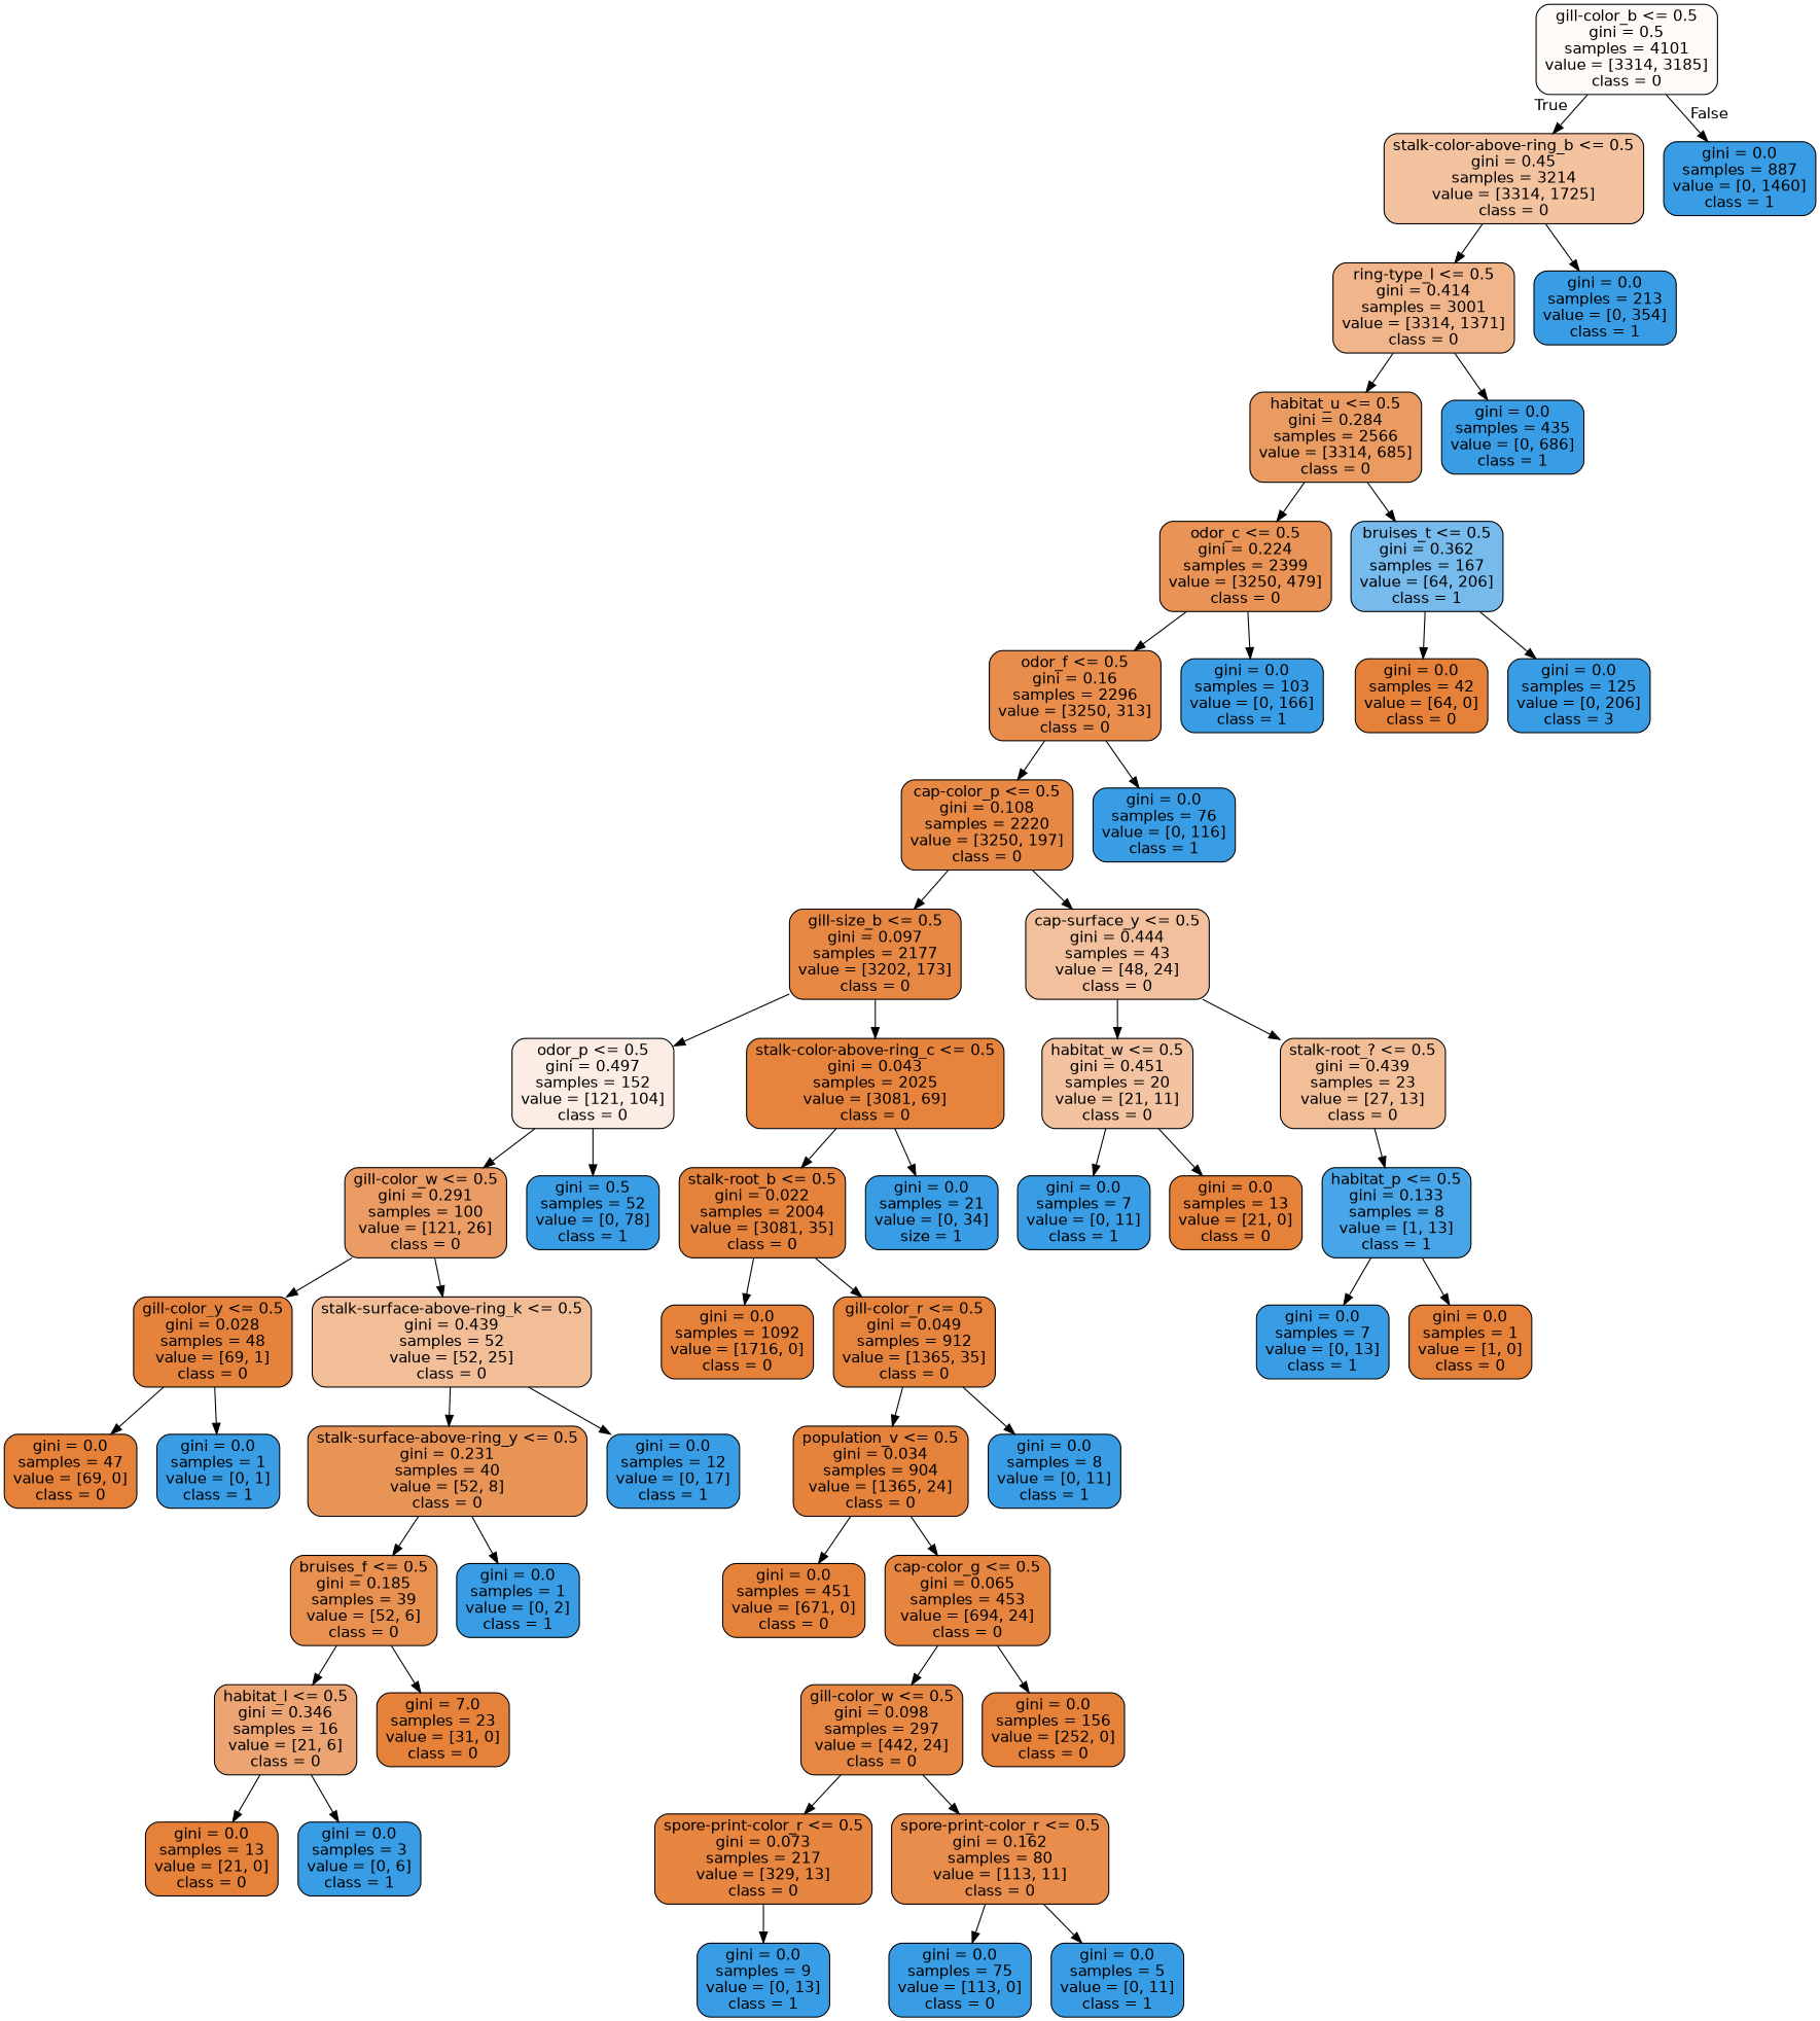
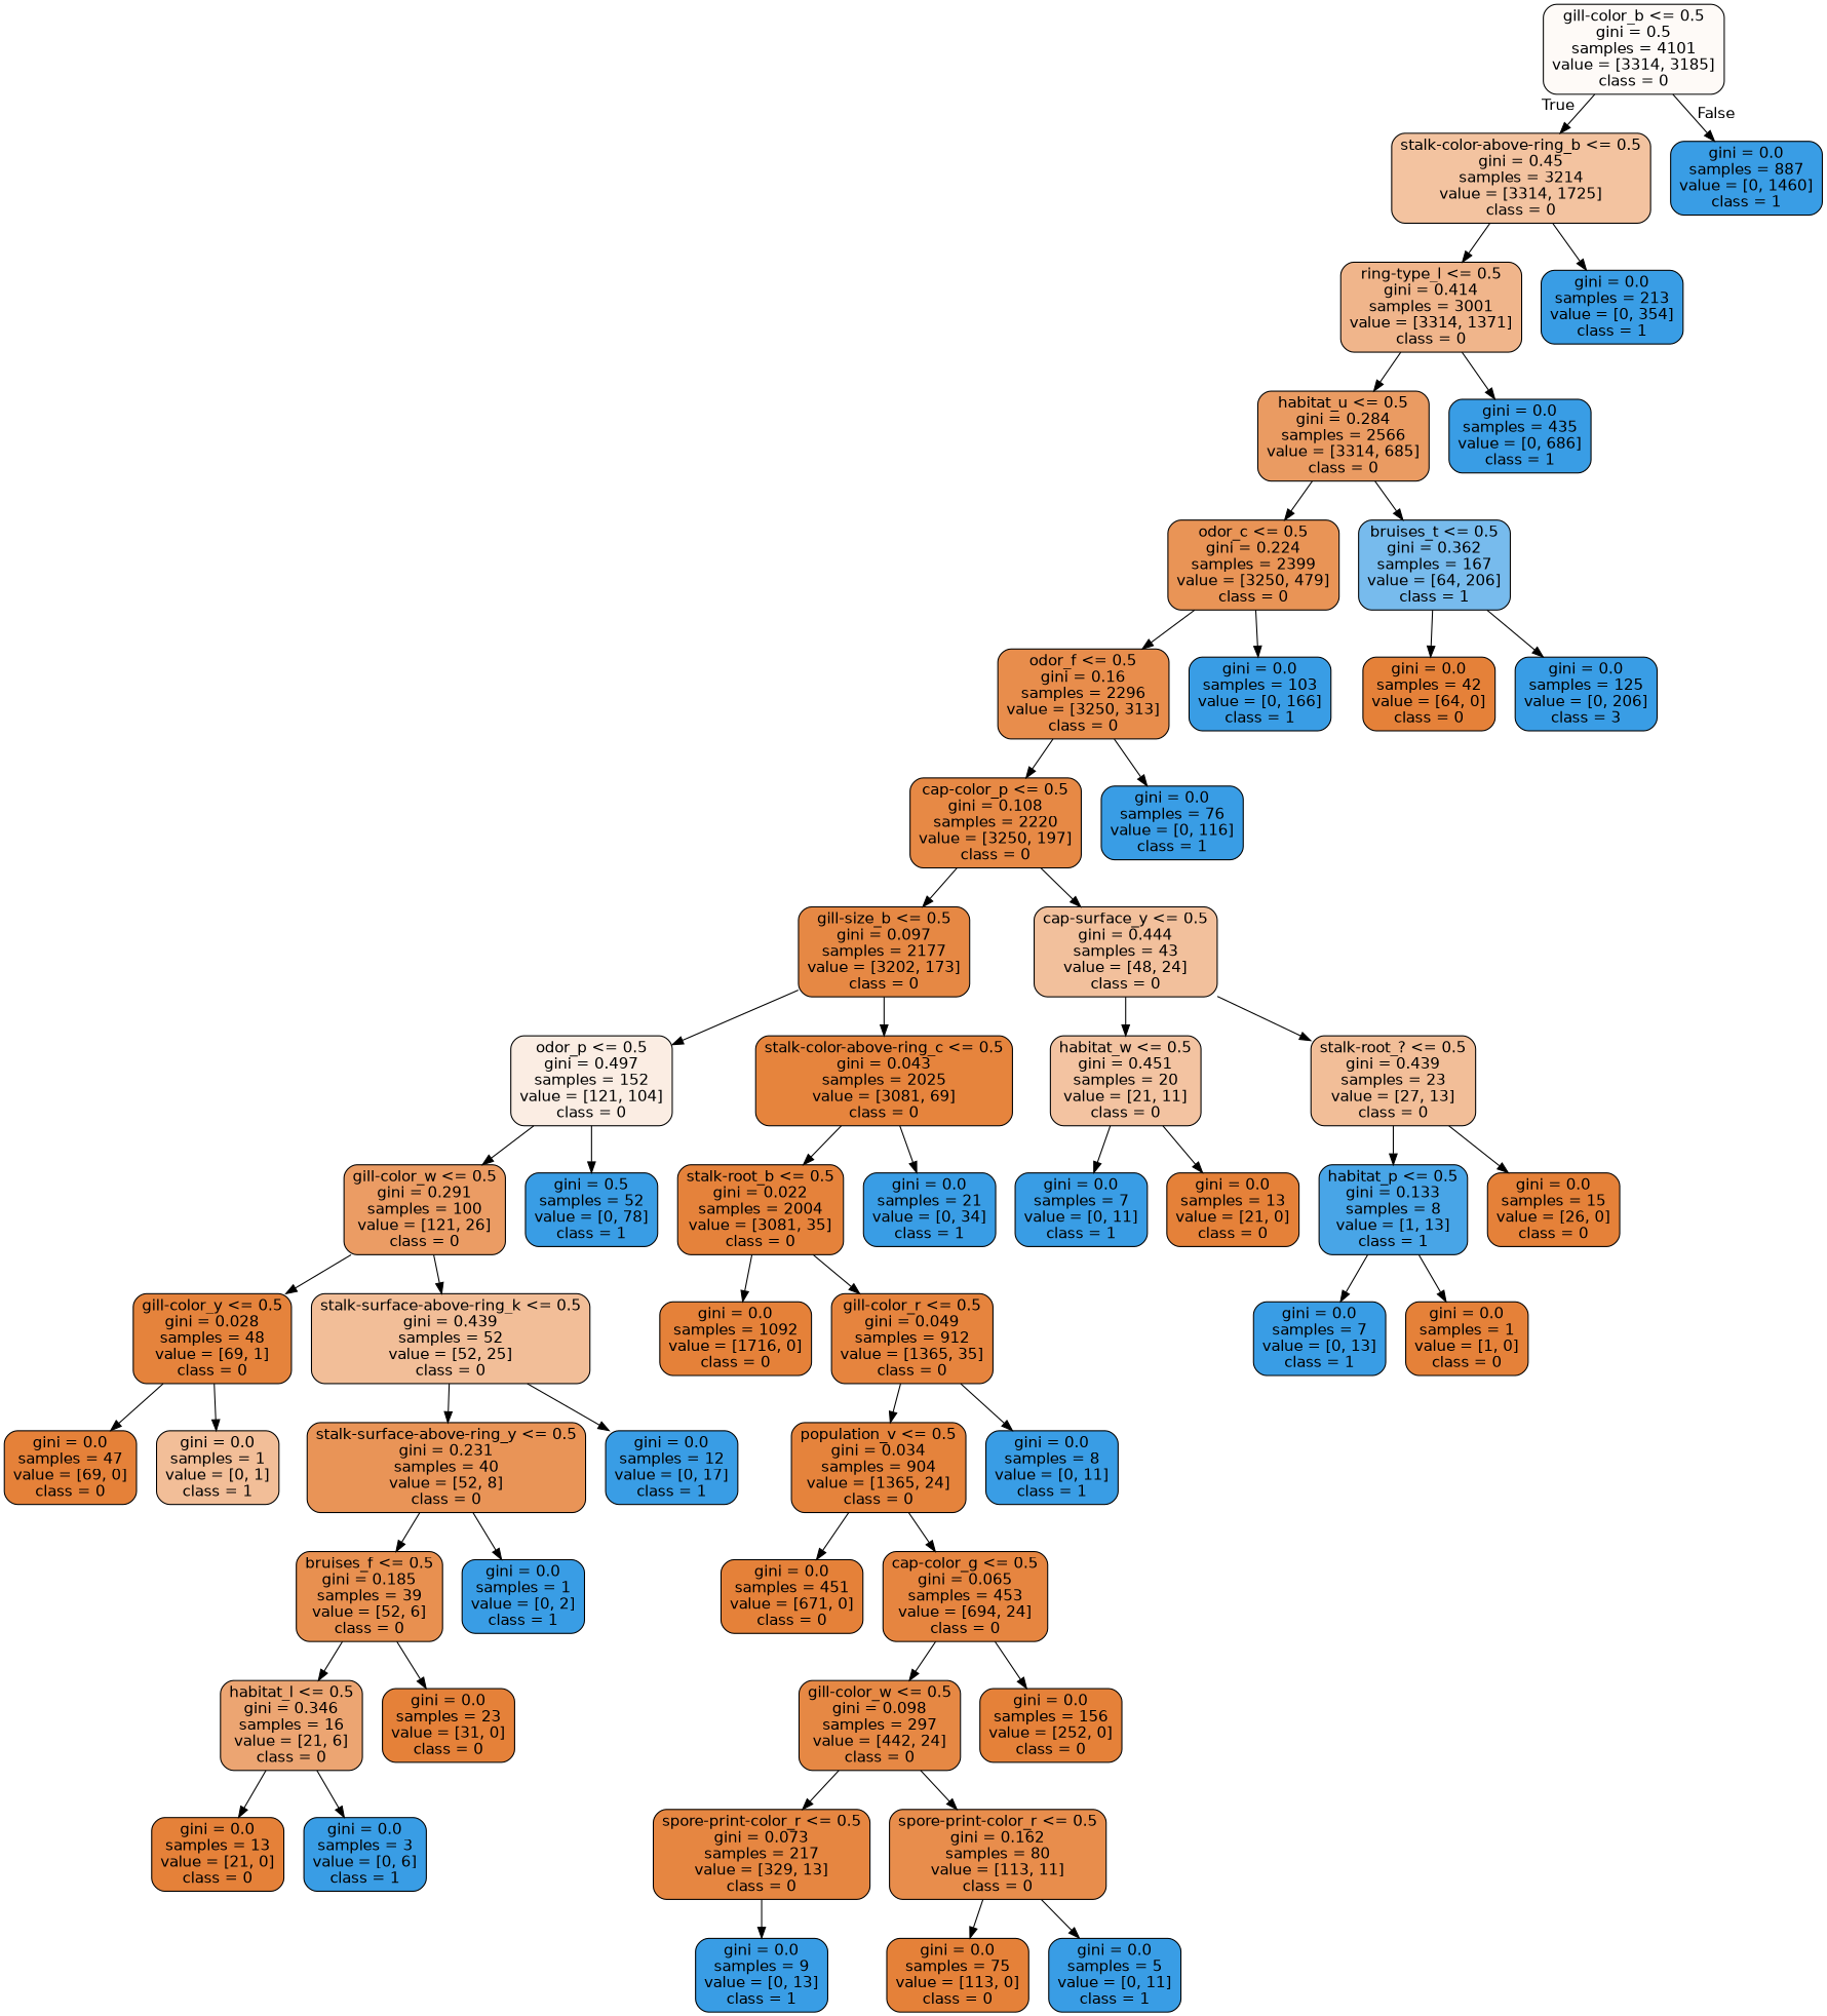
  digraph {
    node [color=black fillcolor="#399de5" fontname=helvetica shape=box style="filled, rounded"]
    edge [fontname=helvetica]
    n1 [fillcolor="#fefaf7" label="gill-color_b <= 0.5\ngini = 0.5\nsamples = 4101\nvalue = [3314, 3185]\nclass = 0"]
    n2 [fillcolor="#f3c3a0" label="stalk-color-above-ring_b <= 0.5\ngini = 0.45\nsamples = 3214\nvalue = [3314, 1725]\nclass = 0"]
    n3 [label="gini = 0.0\nsamples = 887\nvalue = [0, 1460]\nclass = 1"]
    n4 [fillcolor="#f0b58b" label="ring-type_l <= 0.5\ngini = 0.414\nsamples = 3001\nvalue = [3314, 1371]\nclass = 0"]
    n5 [label="gini = 0.0\nsamples = 213\nvalue = [0, 354]\nclass = 1"]
    n6 [fillcolor="#ea9b62" label="habitat_u <= 0.5\ngini = 0.284\nsamples = 2566\nvalue = [3314, 685]\nclass = 0"]
    n7 [label="gini = 0.0\nsamples = 435\nvalue = [0, 686]\nclass = 1"]
    n8 [fillcolor="#e99456" label="odor_c <= 0.5\ngini = 0.224\nsamples = 2399\nvalue = [3250, 479]\nclass = 0"]
    n9 [fillcolor="#77bbed" label="bruises_t <= 0.5\ngini = 0.362\nsamples = 167\nvalue = [64, 206]\nclass = 1"]
    n10 [fillcolor="#e88d4c" label="odor_f <= 0.5\ngini = 0.16\nsamples = 2296\nvalue = [3250, 313]\nclass = 0"]
    n11 [label="gini = 0.0\nsamples = 103\nvalue = [0, 166]\nclass = 1"]
    n12 [fillcolor="#e58139" label="gini = 0.0\nsamples = 42\nvalue = [64, 0]\nclass = 0"]
    n13 [label="gini = 0.0\nsamples = 125\nvalue = [0, 206]\nclass = 3"]
    n14 [fillcolor="#e78945" label="cap-color_p <= 0.5\ngini = 0.108\nsamples = 2220\nvalue = [3250, 197]\nclass = 0"]
    n15 [label="gini = 0.0\nsamples = 76\nvalue = [0, 116]\nclass = 1"]
    n16 [fillcolor="#e68844" label="gill-size_b <= 0.5\ngini = 0.097\nsamples = 2177\nvalue = [3202, 173]\nclass = 0"]
    n17 [fillcolor="#f2c09c" label="cap-surface_y <= 0.5\ngini = 0.444\nsamples = 43\nvalue = [48, 24]\nclass = 0"]
    n18 [fillcolor="#fbede3" label="odor_p <= 0.5\ngini = 0.497\nsamples = 152\nvalue = [121, 104]\nclass = 0"]
    n19 [fillcolor="#e6843d" label="stalk-color-above-ring_c <= 0.5\ngini = 0.043\nsamples = 2025\nvalue = [3081, 69]\nclass = 0"]
    n20 [fillcolor="#f3c3a1" label="habitat_w <= 0.5\ngini = 0.451\nsamples = 20\nvalue = [21, 11]\nclass = 0"]
    n21 [fillcolor="#f2be98" label="stalk-root_? <= 0.5\ngini = 0.439\nsamples = 23\nvalue = [27, 13]\nclass = 0"]
    n22 [fillcolor="#eb9c64" label="gill-color_w <= 0.5\ngini = 0.291\nsamples = 100\nvalue = [121, 26]\nclass = 0"]
    n23 [label="gini = 0.5\nsamples = 52\nvalue = [0, 78]\nclass = 1"]
    n24 [fillcolor="#e5823b" label="stalk-root_b <= 0.5\ngini = 0.022\nsamples = 2004\nvalue = [3081, 35]\nclass = 0"]
-   n25 [label="gini = 0.0\nsamples = 21\nvalue = [0, 34]\nsize = 1"]
+   n25 [label="gini = 0.0\nsamples = 21\nvalue = [0, 34]\nclass = 1"]
    n26 [fillcolor="#e5833c" label="gill-color_y <= 0.5\ngini = 0.028\nsamples = 48\nvalue = [69, 1]\nclass = 0"]
    n27 [fillcolor="#f2be98" label="stalk-surface-above-ring_k <= 0.5\ngini = 0.439\nsamples = 52\nvalue = [52, 25]\nclass = 0"]
    n28 [fillcolor="#e58139" label="gini = 0.0\nsamples = 47\nvalue = [69, 0]\nclass = 0"]
-   n29 [label="gini = 0.0\nsamples = 1\nvalue = [0, 1]\nclass = 1"]
+   n29 [fillcolor="#f2be98" label="gini = 0.0\nsamples = 1\nvalue = [0, 1]\nclass = 1"]
    n30 [fillcolor="#e99457" label="stalk-surface-above-ring_y <= 0.5\ngini = 0.231\nsamples = 40\nvalue = [52, 8]\nclass = 0"]
    n31 [label="gini = 0.0\nsamples = 12\nvalue = [0, 17]\nclass = 1"]
    n32 [fillcolor="#e89050" label="bruises_f <= 0.5\ngini = 0.185\nsamples = 39\nvalue = [52, 6]\nclass = 0"]
    n33 [label="gini = 0.0\nsamples = 1\nvalue = [0, 2]\nclass = 1"]
    n34 [fillcolor="#eca572" label="habitat_l <= 0.5\ngini = 0.346\nsamples = 16\nvalue = [21, 6]\nclass = 0"]
-   n35 [fillcolor="#e58139" label="gini = 7.0\nsamples = 23\nvalue = [31, 0]\nclass = 0"]
+   n35 [fillcolor="#e58139" label="gini = 0.0\nsamples = 23\nvalue = [31, 0]\nclass = 0"]
    n36 [fillcolor="#e58139" label="gini = 0.0\nsamples = 13\nvalue = [21, 0]\nclass = 0"]
    n37 [label="gini = 0.0\nsamples = 3\nvalue = [0, 6]\nclass = 1"]
    n38 [fillcolor="#e58139" label="gini = 0.0\nsamples = 1092\nvalue = [1716, 0]\nclass = 0"]
    n39 [fillcolor="#e6843e" label="gill-color_r <= 0.5\ngini = 0.049\nsamples = 912\nvalue = [1365, 35]\nclass = 0"]
    n40 [fillcolor="#e5833c" label="population_v <= 0.5\ngini = 0.034\nsamples = 904\nvalue = [1365, 24]\nclass = 0"]
    n41 [label="gini = 0.0\nsamples = 8\nvalue = [0, 11]\nclass = 1"]
    n42 [fillcolor="#e58139" label="gini = 0.0\nsamples = 451\nvalue = [671, 0]\nclass = 0"]
    n43 [fillcolor="#e68540" label="cap-color_g <= 0.5\ngini = 0.065\nsamples = 453\nvalue = [694, 24]\nclass = 0"]
    n44 [fillcolor="#e68844" label="gill-color_w <= 0.5\ngini = 0.098\nsamples = 297\nvalue = [442, 24]\nclass = 0"]
    n45 [fillcolor="#e58139" label="gini = 0.0\nsamples = 156\nvalue = [252, 0]\nclass = 0"]
    n46 [fillcolor="#e68641" label="spore-print-color_r <= 0.5\ngini = 0.073\nsamples = 217\nvalue = [329, 13]\nclass = 0"]
    n47 [fillcolor="#e88d4c" label="spore-print-color_r <= 0.5\ngini = 0.162\nsamples = 80\nvalue = [113, 11]\nclass = 0"]
    n48 [label="gini = 0.0\nsamples = 9\nvalue = [0, 13]\nclass = 1"]
-   n49 [label="gini = 0.0\nsamples = 75\nvalue = [113, 0]\nclass = 0"]
+   n49 [fillcolor="#e58139" label="gini = 0.0\nsamples = 75\nvalue = [113, 0]\nclass = 0"]
    n50 [label="gini = 0.0\nsamples = 5\nvalue = [0, 11]\nclass = 1"]
    n51 [label="gini = 0.0\nsamples = 7\nvalue = [0, 11]\nclass = 1"]
    n52 [fillcolor="#e58139" label="gini = 0.0\nsamples = 13\nvalue = [21, 0]\nclass = 0"]
    n53 [fillcolor="#48a5e7" label="habitat_p <= 0.5\ngini = 0.133\nsamples = 8\nvalue = [1, 13]\nclass = 1"]
+   n54 [fillcolor="#e58139" label="gini = 0.0\nsamples = 15\nvalue = [26, 0]\nclass = 0"]
    n55 [label="gini = 0.0\nsamples = 7\nvalue = [0, 13]\nclass = 1"]
    n56 [fillcolor="#e58139" label="gini = 0.0\nsamples = 1\nvalue = [1, 0]\nclass = 0"]
    n1 -> n2 [headlabel=True labelangle=45 labeldistance=2.5]
    n1 -> n3 [headlabel=False labelangle=-45 labeldistance=2.5]
    n2 -> n4
    n2 -> n5
    n4 -> n6
    n4 -> n7
    n6 -> n8
    n6 -> n9
    n8 -> n10
    n8 -> n11
    n9 -> n12
    n9 -> n13
    n10 -> n14
    n10 -> n15
    n14 -> n16
    n14 -> n17
    n16 -> n18
    n16 -> n19
    n17 -> n20
    n17 -> n21
    n18 -> n22
    n18 -> n23
    n19 -> n24
    n19 -> n25
    n20 -> n51
    n20 -> n52
    n21 -> n53
+   n21 -> n54
    n22 -> n26
    n22 -> n27
    n24 -> n38
    n24 -> n39
    n26 -> n28
    n26 -> n29
    n27 -> n30
    n27 -> n31
    n30 -> n32
    n30 -> n33
    n32 -> n34
    n32 -> n35
    n34 -> n36
    n34 -> n37
    n39 -> n40
    n39 -> n41
    n40 -> n42
    n40 -> n43
    n43 -> n44
    n43 -> n45
    n44 -> n46
    n44 -> n47
    n46 -> n48
    n47 -> n49
    n47 -> n50
    n53 -> n55
    n53 -> n56
  }
